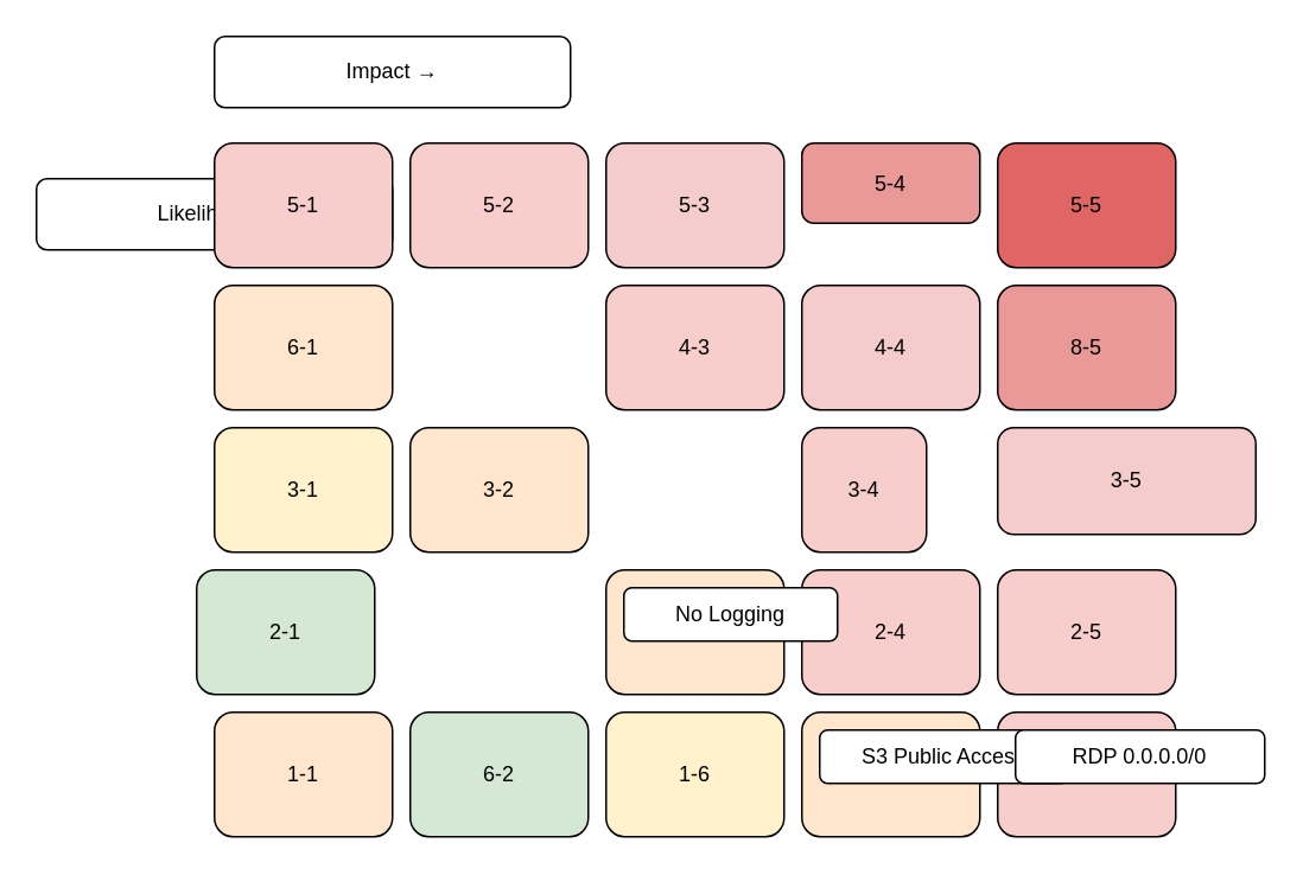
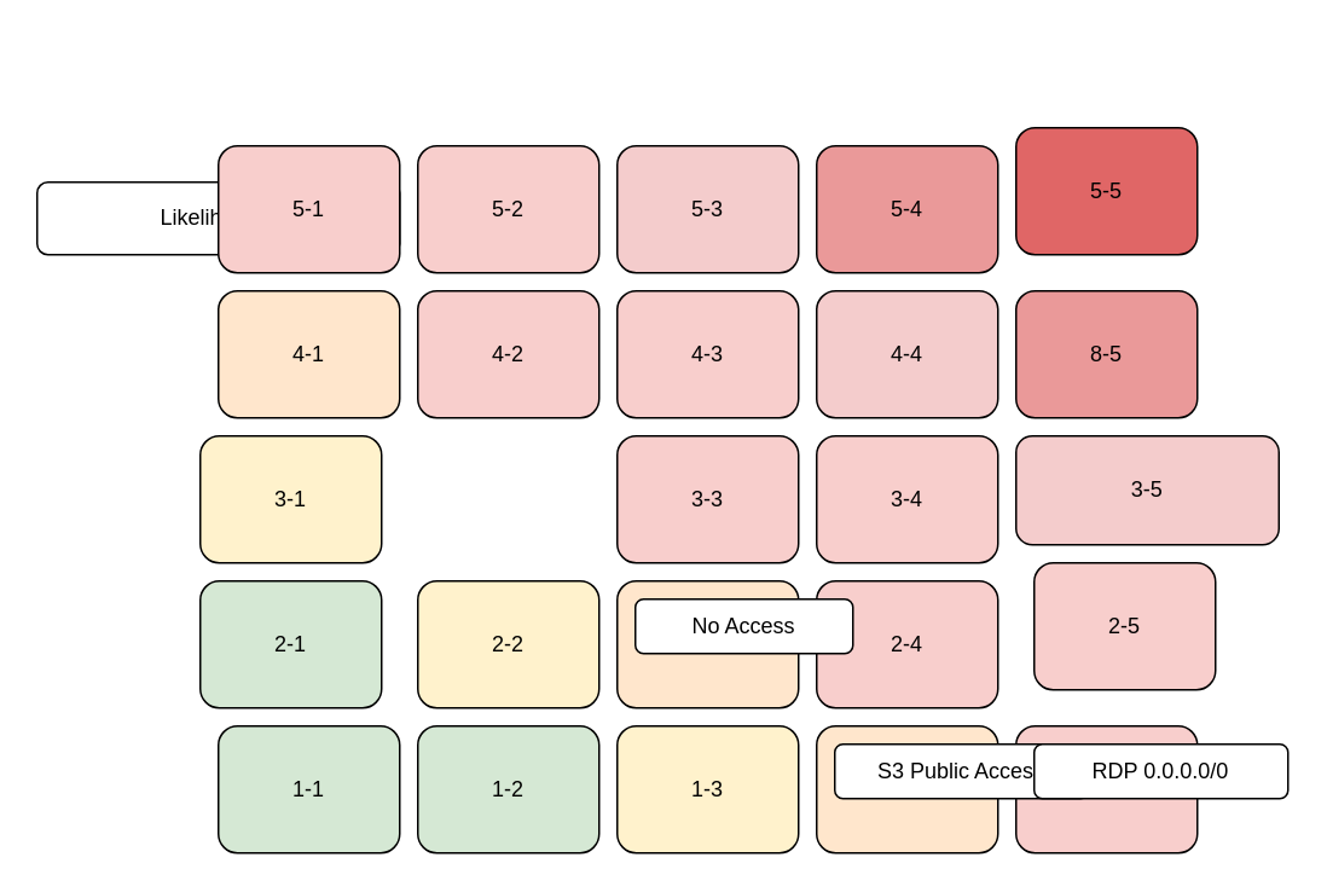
  <mxCell id="0" />
  <mxCell id="1" parent="0" />
- <mxCell id="2" value="Impact →" style="rounded=1;whiteSpace=wrap;html=1;strokeColor=#000000;fillColor=#ffffff;" vertex="1" parent="1"><mxGeometry x="120" y="20" width="200" height="40" as="geometry" /></mxCell>
  <mxCell id="3" value="Likelihood ↑" style="rounded=1;whiteSpace=wrap;html=1;strokeColor=#000000;fillColor=#ffffff;" vertex="1" parent="1"><mxGeometry x="20" y="100" width="200" height="40" as="geometry" /></mxCell>
- <mxCell id="4" value="1-1" style="rounded=1;whiteSpace=wrap;html=1;strokeColor=#000000;fillColor=#ffe6cc;" vertex="1" parent="1"><mxGeometry x="120" y="400" width="100" height="70" as="geometry" /></mxCell>
- <mxCell id="5" value="6-2" style="rounded=1;whiteSpace=wrap;html=1;strokeColor=#000000;fillColor=#d5e8d4;" vertex="1" parent="1"><mxGeometry x="230" y="400" width="100" height="70" as="geometry" /></mxCell>
- <mxCell id="6" value="1-6" style="rounded=1;whiteSpace=wrap;html=1;strokeColor=#000000;fillColor=#fff2cc;" vertex="1" parent="1"><mxGeometry x="340" y="400" width="100" height="70" as="geometry" /></mxCell>
+ <mxCell id="4" value="1-1" style="rounded=1;whiteSpace=wrap;html=1;strokeColor=#000000;fillColor=#d5e8d4;" vertex="1" parent="1"><mxGeometry x="120" y="400" width="100" height="70" as="geometry" /></mxCell>
+ <mxCell id="5" value="1-2" style="rounded=1;whiteSpace=wrap;html=1;strokeColor=#000000;fillColor=#d5e8d4;" vertex="1" parent="1"><mxGeometry x="230" y="400" width="100" height="70" as="geometry" /></mxCell>
+ <mxCell id="6" value="1-3" style="rounded=1;whiteSpace=wrap;html=1;strokeColor=#000000;fillColor=#fff2cc;" vertex="1" parent="1"><mxGeometry x="340" y="400" width="100" height="70" as="geometry" /></mxCell>
  <mxCell id="7" value="1-4" style="rounded=1;whiteSpace=wrap;html=1;strokeColor=#000000;fillColor=#ffe6cc;" vertex="1" parent="1"><mxGeometry x="450" y="400" width="100" height="70" as="geometry" /></mxCell>
  <mxCell id="8" value="1-5" style="rounded=1;whiteSpace=wrap;html=1;strokeColor=#000000;fillColor=#f8cecc;" vertex="1" parent="1"><mxGeometry x="560" y="400" width="100" height="70" as="geometry" /></mxCell>
  <mxCell id="9" value="2-1" style="rounded=1;whiteSpace=wrap;html=1;strokeColor=#000000;fillColor=#d5e8d4;" vertex="1" parent="1"><mxGeometry x="110" y="320" width="100" height="70" as="geometry" /></mxCell>
+ <mxCell id="10" value="2-2" style="rounded=1;whiteSpace=wrap;html=1;strokeColor=#000000;fillColor=#fff2cc;" vertex="1" parent="1"><mxGeometry x="230" y="320" width="100" height="70" as="geometry" /></mxCell>
  <mxCell id="11" value="2-3" style="rounded=1;whiteSpace=wrap;html=1;strokeColor=#000000;fillColor=#ffe6cc;" vertex="1" parent="1"><mxGeometry x="340" y="320" width="100" height="70" as="geometry" /></mxCell>
  <mxCell id="12" value="2-4" style="rounded=1;whiteSpace=wrap;html=1;strokeColor=#000000;fillColor=#f8cecc;" vertex="1" parent="1"><mxGeometry x="450" y="320" width="100" height="70" as="geometry" /></mxCell>
- <mxCell id="13" value="2-5" style="rounded=1;whiteSpace=wrap;html=1;strokeColor=#000000;fillColor=#f8cecc;" vertex="1" parent="1"><mxGeometry x="560" y="320" width="100" height="70" as="geometry" /></mxCell>
- <mxCell id="14" value="3-1" style="rounded=1;whiteSpace=wrap;html=1;strokeColor=#000000;fillColor=#fff2cc;" vertex="1" parent="1"><mxGeometry x="120" y="240" width="100" height="70" as="geometry" /></mxCell>
- <mxCell id="15" value="3-2" style="rounded=1;whiteSpace=wrap;html=1;strokeColor=#000000;fillColor=#ffe6cc;" vertex="1" parent="1"><mxGeometry x="230" y="240" width="100" height="70" as="geometry" /></mxCell>
- <mxCell id="17" value="3-4" style="rounded=1;whiteSpace=wrap;html=1;strokeColor=#000000;fillColor=#f8cecc;" vertex="1" parent="1"><mxGeometry x="450" y="240" width="70" height="70" as="geometry" /></mxCell>
+ <mxCell id="13" value="2-5" style="rounded=1;whiteSpace=wrap;html=1;strokeColor=#000000;fillColor=#f8cecc;" vertex="1" parent="1"><mxGeometry x="570" y="310" width="100" height="70" as="geometry" /></mxCell>
+ <mxCell id="14" value="3-1" style="rounded=1;whiteSpace=wrap;html=1;strokeColor=#000000;fillColor=#fff2cc;" vertex="1" parent="1"><mxGeometry x="110" y="240" width="100" height="70" as="geometry" /></mxCell>
+ <mxCell id="16" value="3-3" style="rounded=1;whiteSpace=wrap;html=1;strokeColor=#000000;fillColor=#f8cecc;" vertex="1" parent="1"><mxGeometry x="340" y="240" width="100" height="70" as="geometry" /></mxCell>
+ <mxCell id="17" value="3-4" style="rounded=1;whiteSpace=wrap;html=1;strokeColor=#000000;fillColor=#f8cecc;" vertex="1" parent="1"><mxGeometry x="450" y="240" width="100" height="70" as="geometry" /></mxCell>
  <mxCell id="18" value="3-5" style="rounded=1;whiteSpace=wrap;html=1;strokeColor=#000000;fillColor=#f4cccc;" vertex="1" parent="1"><mxGeometry x="560" y="240" width="145" height="60" as="geometry" /></mxCell>
- <mxCell id="19" value="6-1" style="rounded=1;whiteSpace=wrap;html=1;strokeColor=#000000;fillColor=#ffe6cc;" vertex="1" parent="1"><mxGeometry x="120" y="160" width="100" height="70" as="geometry" /></mxCell>
+ <mxCell id="19" value="4-1" style="rounded=1;whiteSpace=wrap;html=1;strokeColor=#000000;fillColor=#ffe6cc;" vertex="1" parent="1"><mxGeometry x="120" y="160" width="100" height="70" as="geometry" /></mxCell>
+ <mxCell id="20" value="4-2" style="rounded=1;whiteSpace=wrap;html=1;strokeColor=#000000;fillColor=#f8cecc;" vertex="1" parent="1"><mxGeometry x="230" y="160" width="100" height="70" as="geometry" /></mxCell>
  <mxCell id="21" value="4-3" style="rounded=1;whiteSpace=wrap;html=1;strokeColor=#000000;fillColor=#f8cecc;" vertex="1" parent="1"><mxGeometry x="340" y="160" width="100" height="70" as="geometry" /></mxCell>
  <mxCell id="22" value="4-4" style="rounded=1;whiteSpace=wrap;html=1;strokeColor=#000000;fillColor=#f4cccc;" vertex="1" parent="1"><mxGeometry x="450" y="160" width="100" height="70" as="geometry" /></mxCell>
  <mxCell id="23" value="8-5" style="rounded=1;whiteSpace=wrap;html=1;strokeColor=#000000;fillColor=#ea9999;" vertex="1" parent="1"><mxGeometry x="560" y="160" width="100" height="70" as="geometry" /></mxCell>
  <mxCell id="24" value="5-1" style="rounded=1;whiteSpace=wrap;html=1;strokeColor=#000000;fillColor=#f8cecc;" vertex="1" parent="1"><mxGeometry x="120" y="80" width="100" height="70" as="geometry" /></mxCell>
  <mxCell id="25" value="5-2" style="rounded=1;whiteSpace=wrap;html=1;strokeColor=#000000;fillColor=#f8cecc;" vertex="1" parent="1"><mxGeometry x="230" y="80" width="100" height="70" as="geometry" /></mxCell>
  <mxCell id="26" value="5-3" style="rounded=1;whiteSpace=wrap;html=1;strokeColor=#000000;fillColor=#f4cccc;" vertex="1" parent="1"><mxGeometry x="340" y="80" width="100" height="70" as="geometry" /></mxCell>
- <mxCell id="27" value="5-4" style="rounded=1;whiteSpace=wrap;html=1;strokeColor=#000000;fillColor=#ea9999;" vertex="1" parent="1"><mxGeometry x="450" y="80" width="100" height="45" as="geometry" /></mxCell>
- <mxCell id="28" value="5-5" style="rounded=1;whiteSpace=wrap;html=1;strokeColor=#000000;fillColor=#e06666;" vertex="1" parent="1"><mxGeometry x="560" y="80" width="100" height="70" as="geometry" /></mxCell>
+ <mxCell id="27" value="5-4" style="rounded=1;whiteSpace=wrap;html=1;strokeColor=#000000;fillColor=#ea9999;" vertex="1" parent="1"><mxGeometry x="450" y="80" width="100" height="70" as="geometry" /></mxCell>
+ <mxCell id="28" value="5-5" style="rounded=1;whiteSpace=wrap;html=1;strokeColor=#000000;fillColor=#e06666;" vertex="1" parent="1"><mxGeometry x="560" y="70" width="100" height="70" as="geometry" /></mxCell>
  <mxCell id="29" value="S3 Public Access" style="rounded=1;whiteSpace=wrap;html=1;fillColor=#ffffff;strokeColor=#000000;" vertex="1" parent="1"><mxGeometry x="460" y="410" width="140" height="30" as="geometry" /></mxCell>
  <mxCell id="30" value="RDP 0.0.0.0/0" style="rounded=1;whiteSpace=wrap;html=1;fillColor=#ffffff;strokeColor=#000000;" vertex="1" parent="1"><mxGeometry x="570" y="410" width="140" height="30" as="geometry" /></mxCell>
- <mxCell id="31" value="No Logging" style="rounded=1;whiteSpace=wrap;html=1;fillColor=#ffffff;strokeColor=#000000;" vertex="1" parent="1"><mxGeometry x="350" y="330" width="120" height="30" as="geometry" /></mxCell>
+ <mxCell id="31" value="No Access" style="rounded=1;whiteSpace=wrap;html=1;fillColor=#ffffff;strokeColor=#000000;" vertex="1" parent="1"><mxGeometry x="350" y="330" width="120" height="30" as="geometry" /></mxCell>
